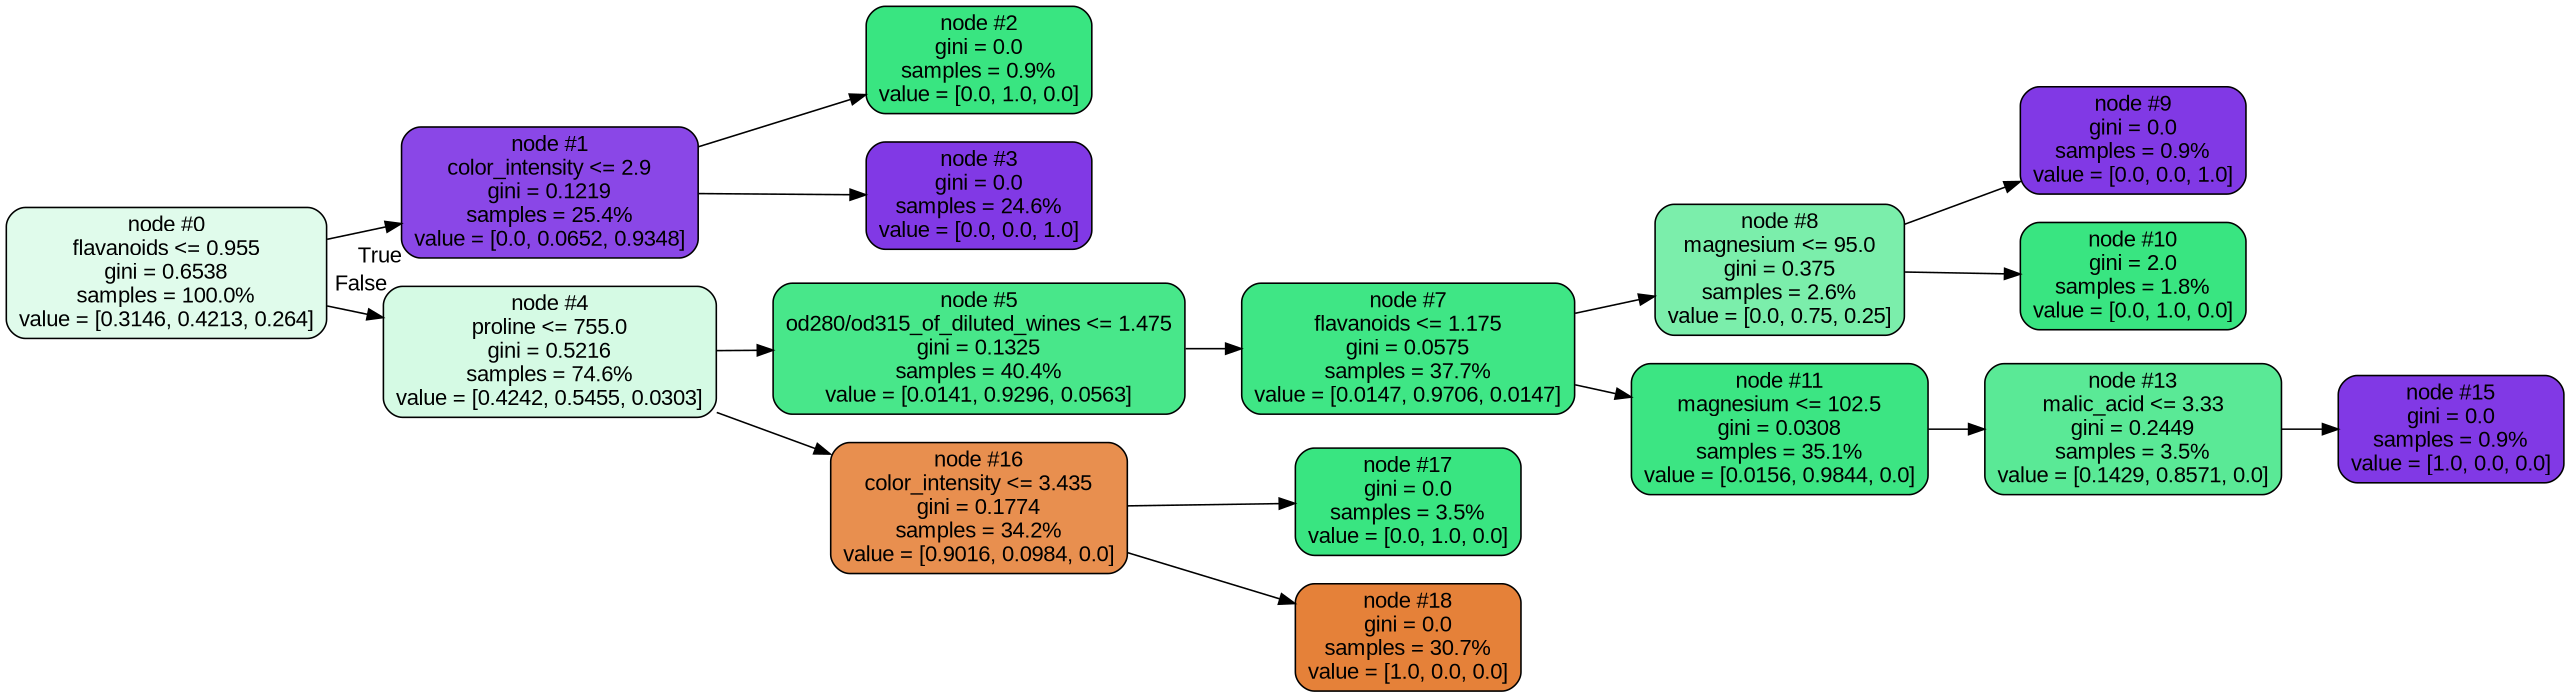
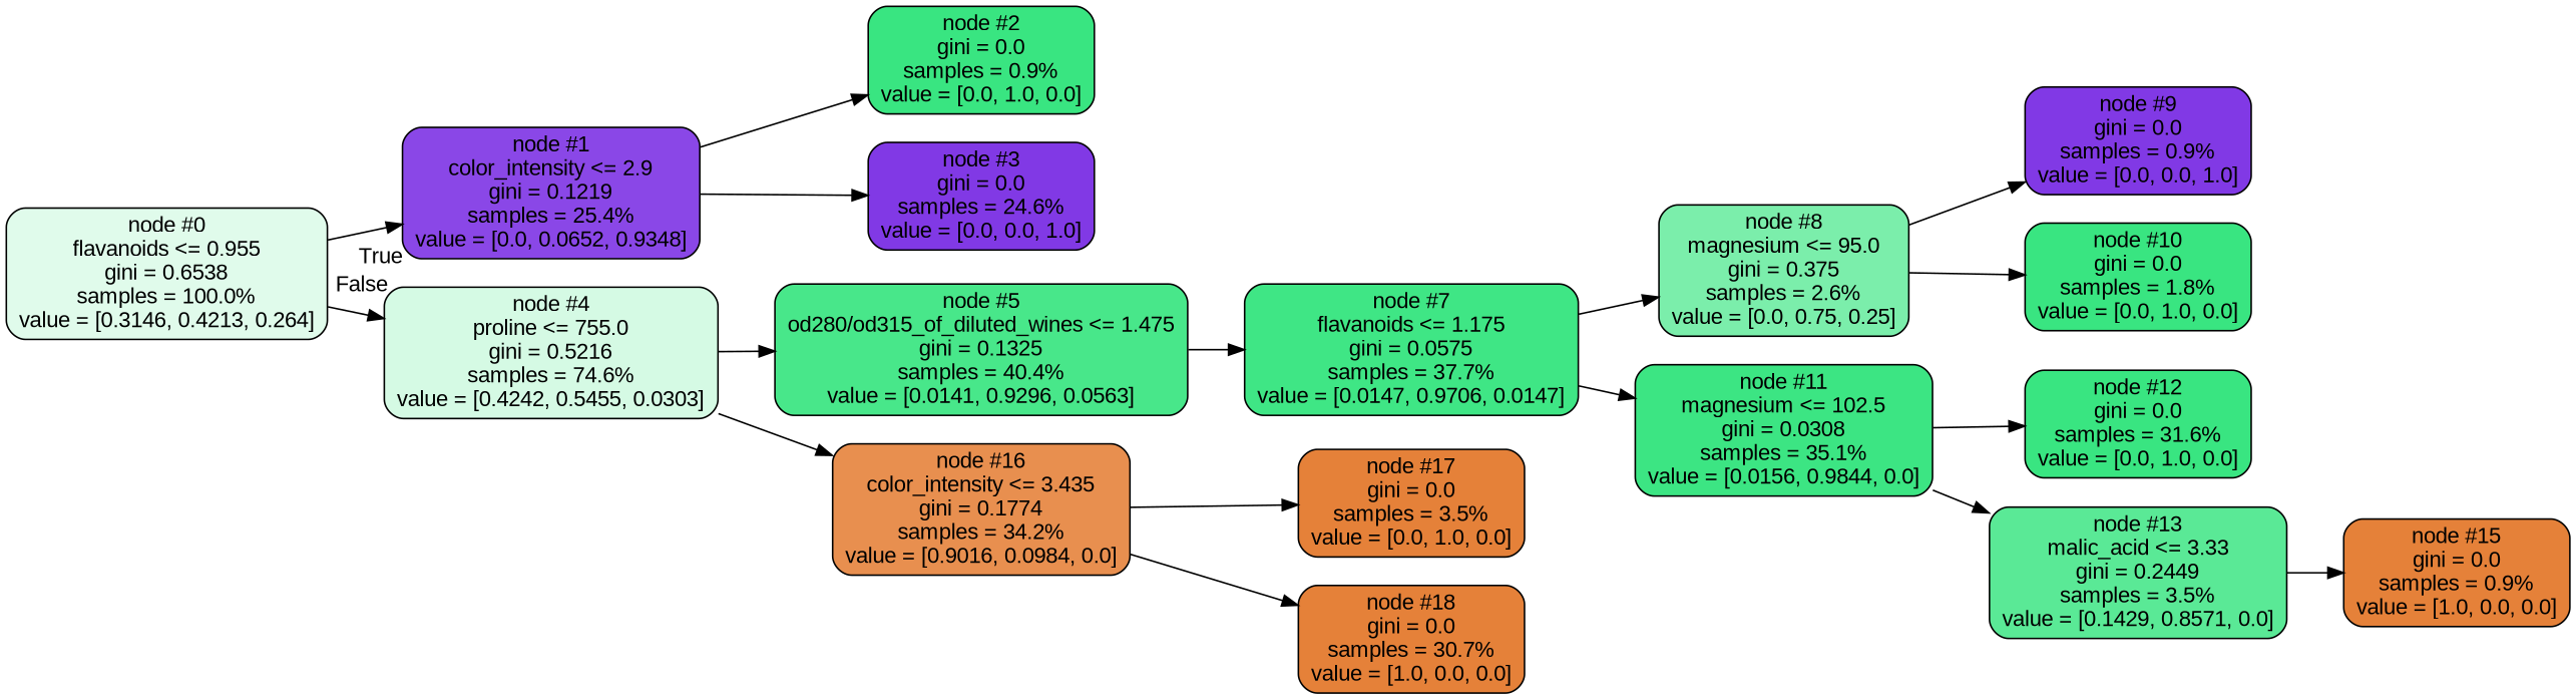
  digraph {
    fontname="Liberation Sans"
    rankdir=LR
    node [color=black fillcolor="#39e581" fontname="Liberation Sans" shape=box style="filled, rounded"]
    edge [fontname="Liberation Sans"]
    n1 [fillcolor="#e0fbeb" label="node #0\nflavanoids <= 0.955\ngini = 0.6538\nsamples = 100.0%\nvalue = [0.3146, 0.4213, 0.264]"]
    n2 [fillcolor="#8a47e7" label="node #1\ncolor_intensity <= 2.9\ngini = 0.1219\nsamples = 25.4%\nvalue = [0.0, 0.0652, 0.9348]"]
    n3 [fillcolor="#d5fae4" label="node #4\nproline <= 755.0\ngini = 0.5216\nsamples = 74.6%\nvalue = [0.4242, 0.5455, 0.0303]"]
    n4 [label="node #2\ngini = 0.0\nsamples = 0.9%\nvalue = [0.0, 1.0, 0.0]"]
    n5 [fillcolor="#8139e5" label="node #3\ngini = 0.0\nsamples = 24.6%\nvalue = [0.0, 0.0, 1.0]"]
    n6 [fillcolor="#48e78a" label="node #5\nod280/od315_of_diluted_wines <= 1.475\ngini = 0.1325\nsamples = 40.4%\nvalue = [0.0141, 0.9296, 0.0563]"]
    n7 [fillcolor="#e88f4f" label="node #16\ncolor_intensity <= 3.435\ngini = 0.1774\nsamples = 34.2%\nvalue = [0.9016, 0.0984, 0.0]"]
    n8 [fillcolor="#3fe685" label="node #7\nflavanoids <= 1.175\ngini = 0.0575\nsamples = 37.7%\nvalue = [0.0147, 0.9706, 0.0147]"]
-   n9 [label="node #17\ngini = 0.0\nsamples = 3.5%\nvalue = [0.0, 1.0, 0.0]"]
+   n9 [fillcolor="#e58139" label="node #17\ngini = 0.0\nsamples = 3.5%\nvalue = [0.0, 1.0, 0.0]"]
    n10 [fillcolor="#e58139" label="node #18\ngini = 0.0\nsamples = 30.7%\nvalue = [1.0, 0.0, 0.0]"]
    n11 [fillcolor="#7beeab" label="node #8\nmagnesium <= 95.0\ngini = 0.375\nsamples = 2.6%\nvalue = [0.0, 0.75, 0.25]"]
    n12 [fillcolor="#3ce583" label="node #11\nmagnesium <= 102.5\ngini = 0.0308\nsamples = 35.1%\nvalue = [0.0156, 0.9844, 0.0]"]
    n13 [fillcolor="#8139e5" label="node #9\ngini = 0.0\nsamples = 0.9%\nvalue = [0.0, 0.0, 1.0]"]
-   n14 [label="node #10\ngini = 2.0\nsamples = 1.8%\nvalue = [0.0, 1.0, 0.0]"]
+   n14 [label="node #10\ngini = 0.0\nsamples = 1.8%\nvalue = [0.0, 1.0, 0.0]"]
+   n15 [label="node #12\ngini = 0.0\nsamples = 31.6%\nvalue = [0.0, 1.0, 0.0]"]
    n16 [fillcolor="#5ae996" label="node #13\nmalic_acid <= 3.33\ngini = 0.2449\nsamples = 3.5%\nvalue = [0.1429, 0.8571, 0.0]"]
-   n17 [fillcolor="#8139e5" label="node #15\ngini = 0.0\nsamples = 0.9%\nvalue = [1.0, 0.0, 0.0]"]
+   n17 [fillcolor="#e58139" label="node #15\ngini = 0.0\nsamples = 0.9%\nvalue = [1.0, 0.0, 0.0]"]
    n1 -> n2 [headlabel=True labelangle=45 labeldistance=2.5]
    n1 -> n3 [headlabel=False labelangle=-45 labeldistance=2.5]
    n2 -> n4
    n2 -> n5
    n3 -> n6
    n3 -> n7
    n6 -> n8
    n7 -> n9
    n7 -> n10
    n8 -> n11
    n8 -> n12
    n11 -> n13
    n11 -> n14
+   n12 -> n15
    n12 -> n16
    n16 -> n17
  }
